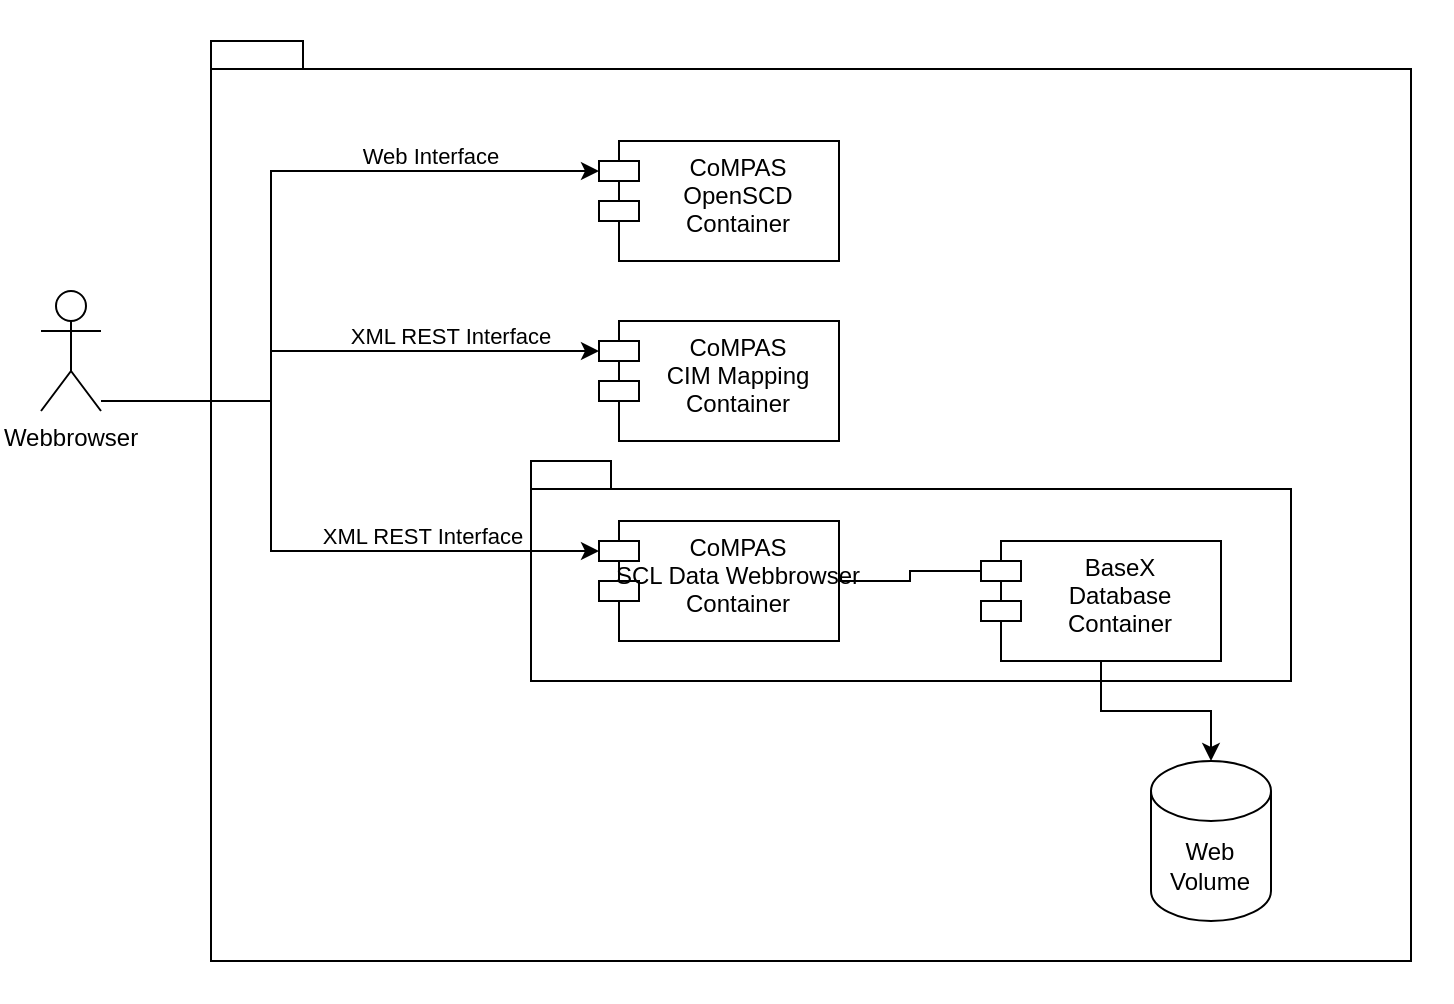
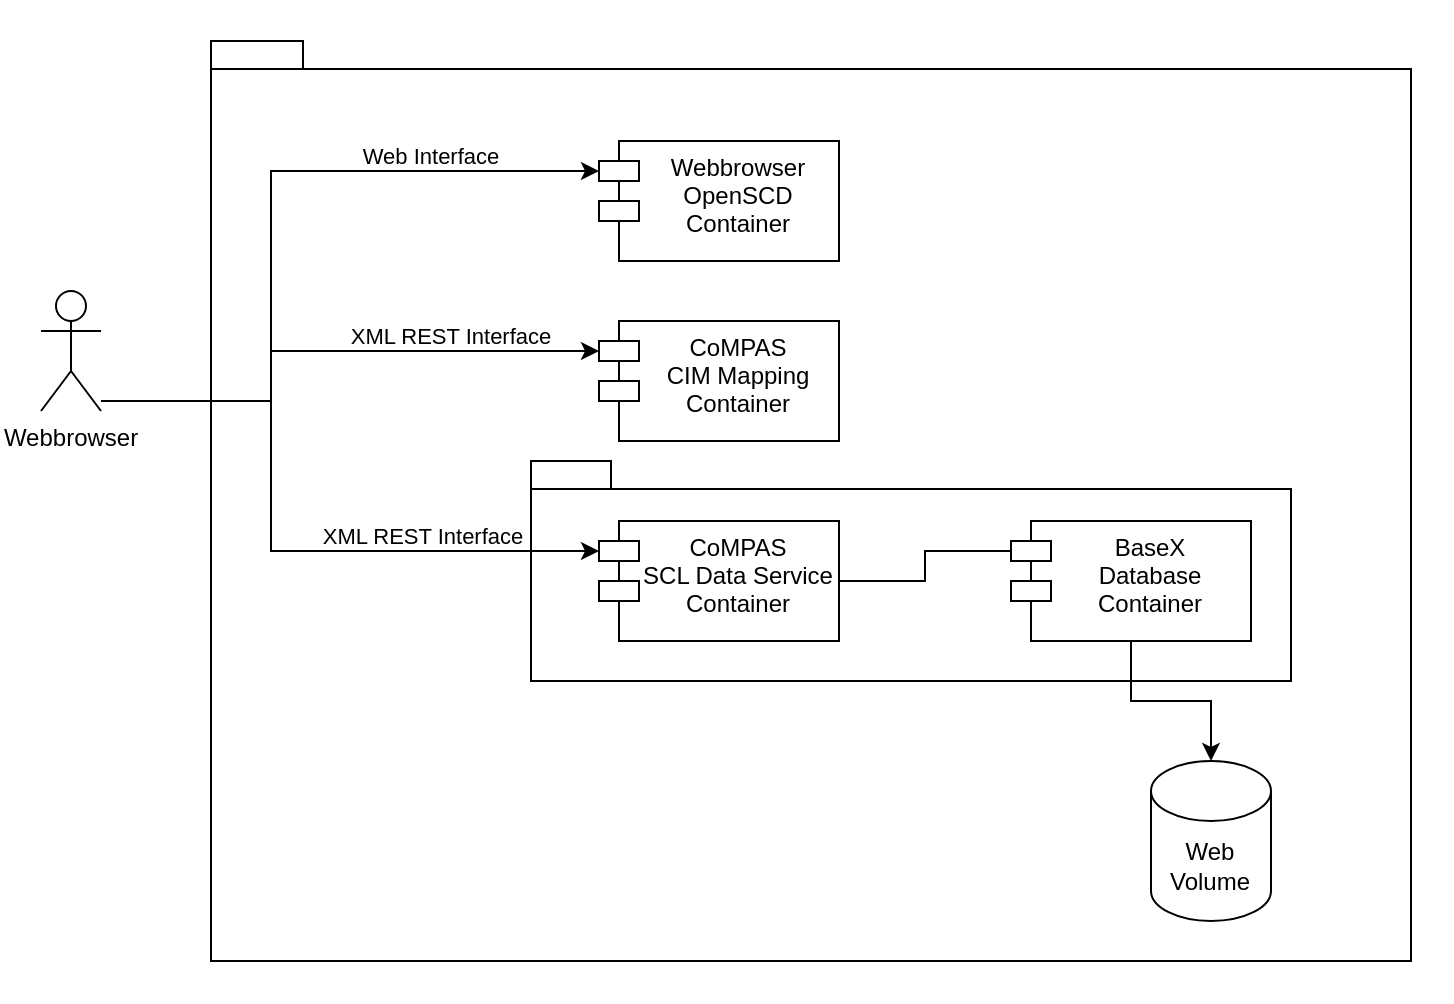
  <mxCell id="0" />
  <mxCell id="1" parent="0" />
  <mxCell id="2" value="" style="shape=folder;fontStyle=1;spacingTop=10;tabWidth=40;tabHeight=14;tabPosition=left;html=1;" vertex="1" parent="1"><mxGeometry x="105" y="20" width="600" height="460" as="geometry" /></mxCell>
  <mxCell id="3" value="" style="shape=folder;fontStyle=1;spacingTop=10;tabWidth=40;tabHeight=14;tabPosition=left;html=1;" vertex="1" parent="1"><mxGeometry x="265" y="230" width="380" height="110" as="geometry" /></mxCell>
  <mxCell id="4" style="edgeStyle=orthogonalEdgeStyle;rounded=0;orthogonalLoop=1;jettySize=auto;html=1;entryX=0;entryY=0;entryDx=0;entryDy=15;entryPerimeter=0;" edge="1" parent="1" source="10" target="11"><mxGeometry relative="1" as="geometry"><Array as="points"><mxPoint x="135" y="200" /><mxPoint x="135" y="85" /></Array></mxGeometry></mxCell>
  <mxCell id="5" value="Web Interface" style="edgeLabel;html=1;align=center;verticalAlign=middle;resizable=0;points=[];" vertex="1" connectable="0" parent="4"><mxGeometry x="0.515" y="-1" relative="1" as="geometry"><mxPoint x="3" y="-9" as="offset" /></mxGeometry></mxCell>
  <mxCell id="6" style="edgeStyle=orthogonalEdgeStyle;rounded=0;orthogonalLoop=1;jettySize=auto;html=1;entryX=0;entryY=0;entryDx=0;entryDy=15;entryPerimeter=0;" edge="1" parent="1" source="10" target="12"><mxGeometry relative="1" as="geometry"><Array as="points"><mxPoint x="135" y="200" /><mxPoint x="135" y="175" /></Array></mxGeometry></mxCell>
  <mxCell id="7" value="XML REST Interface" style="edgeLabel;html=1;align=center;verticalAlign=middle;resizable=0;points=[];" vertex="1" connectable="0" parent="6"><mxGeometry x="0.453" y="-2" relative="1" as="geometry"><mxPoint y="-10" as="offset" /></mxGeometry></mxCell>
  <mxCell id="8" style="edgeStyle=orthogonalEdgeStyle;rounded=0;orthogonalLoop=1;jettySize=auto;html=1;entryX=0;entryY=0;entryDx=0;entryDy=15;entryPerimeter=0;" edge="1" parent="1" source="10" target="14"><mxGeometry relative="1" as="geometry"><Array as="points"><mxPoint x="135" y="200" /><mxPoint x="135" y="275" /></Array></mxGeometry></mxCell>
  <mxCell id="9" value="XML REST Interface" style="edgeLabel;html=1;align=center;verticalAlign=middle;resizable=0;points=[];" vertex="1" connectable="0" parent="8"><mxGeometry x="0.534" y="4" relative="1" as="geometry"><mxPoint x="-14" y="-4" as="offset" /></mxGeometry></mxCell>
  <mxCell id="10" value="Webbrowser" style="shape=umlActor;verticalLabelPosition=bottom;verticalAlign=top;html=1;" vertex="1" parent="1"><mxGeometry x="20" y="145" width="30" height="60" as="geometry" /></mxCell>
- <mxCell id="11" value="CoMPAS &#10;OpenSCD&#10;Container" style="shape=module;align=left;spacingLeft=20;align=center;verticalAlign=top;" vertex="1" parent="1"><mxGeometry x="299" y="70" width="120" height="60" as="geometry" /></mxCell>
+ <mxCell id="11" value="Webbrowser &#10;OpenSCD&#10;Container" style="shape=module;align=left;spacingLeft=20;align=center;verticalAlign=top;" vertex="1" parent="1"><mxGeometry x="299" y="70" width="120" height="60" as="geometry" /></mxCell>
  <mxCell id="12" value="CoMPAS &#10;CIM Mapping&#10;Container" style="shape=module;align=left;spacingLeft=20;align=center;verticalAlign=top;" vertex="1" parent="1"><mxGeometry x="299" y="160" width="120" height="60" as="geometry" /></mxCell>
  <mxCell id="13" style="edgeStyle=orthogonalEdgeStyle;rounded=0;orthogonalLoop=1;jettySize=auto;html=1;entryX=0;entryY=0;entryDx=0;entryDy=15;entryPerimeter=0;endArrow=none;" edge="1" parent="1" source="14" target="16"><mxGeometry relative="1" as="geometry" /></mxCell>
- <mxCell id="14" value="CoMPAS &#10;SCL Data Webbrowser&#10;Container" style="shape=module;align=left;spacingLeft=20;align=center;verticalAlign=top;" vertex="1" parent="1"><mxGeometry x="299" y="260" width="120" height="60" as="geometry" /></mxCell>
+ <mxCell id="14" value="CoMPAS &#10;SCL Data Service&#10;Container" style="shape=module;align=left;spacingLeft=20;align=center;verticalAlign=top;" vertex="1" parent="1"><mxGeometry x="299" y="260" width="120" height="60" as="geometry" /></mxCell>
  <mxCell id="15" style="edgeStyle=orthogonalEdgeStyle;rounded=0;orthogonalLoop=1;jettySize=auto;html=1;entryX=0.5;entryY=0;entryDx=0;entryDy=0;entryPerimeter=0;" edge="1" parent="1" source="16" target="17"><mxGeometry relative="1" as="geometry" /></mxCell>
- <mxCell id="16" value="BaseX&#10;Database&#10;Container" style="shape=module;align=left;spacingLeft=20;align=center;verticalAlign=top;" vertex="1" parent="1"><mxGeometry x="490" y="270" width="120" height="60" as="geometry" /></mxCell>
+ <mxCell id="16" value="BaseX&#10;Database&#10;Container" style="shape=module;align=left;spacingLeft=20;align=center;verticalAlign=top;" vertex="1" parent="1"><mxGeometry x="505" y="260" width="120" height="60" as="geometry" /></mxCell>
  <mxCell id="17" value="Web&lt;br&gt;Volume" style="shape=cylinder3;whiteSpace=wrap;html=1;boundedLbl=1;backgroundOutline=1;size=15;" vertex="1" parent="1"><mxGeometry x="575" y="380" width="60" height="80" as="geometry" /></mxCell>
